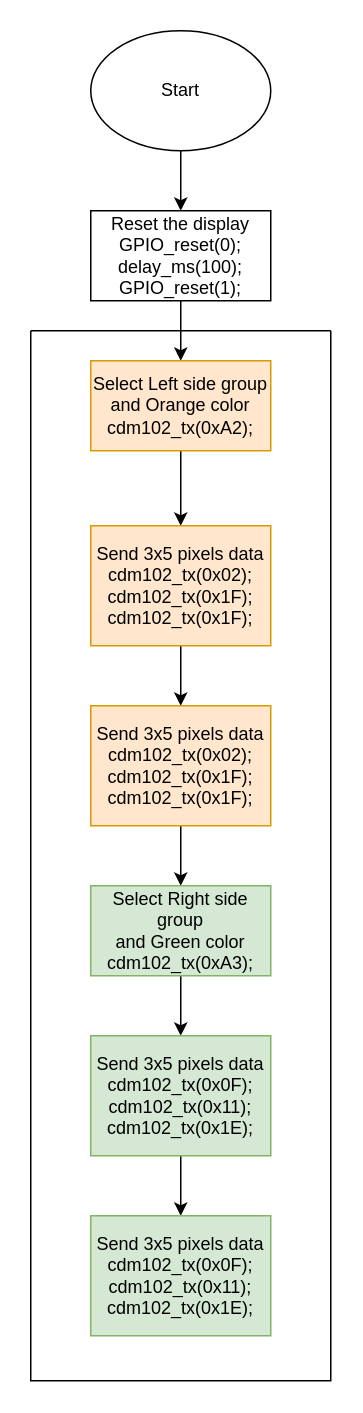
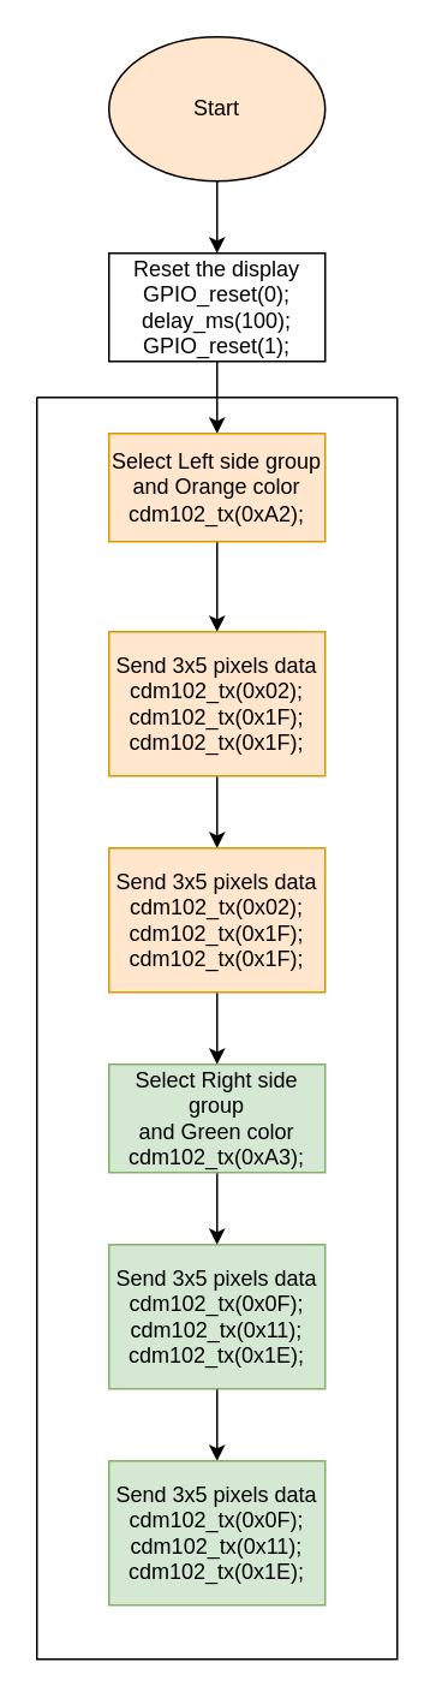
  <mxCell id="0" />
  <mxCell id="1" parent="0" />
  <mxCell id="2" style="edgeStyle=orthogonalEdgeStyle;rounded=0;orthogonalLoop=1;jettySize=auto;html=1;entryX=0.5;entryY=0;entryDx=0;entryDy=0;" edge="1" parent="1" source="3" target="5"><mxGeometry relative="1" as="geometry" /></mxCell>
- <mxCell id="3" value="Start" style="ellipse;whiteSpace=wrap;html=1;" vertex="1" parent="1"><mxGeometry x="60" y="20" width="120" height="80" as="geometry" /></mxCell>
+ <mxCell id="3" value="Start" style="ellipse;whiteSpace=wrap;html=1;fillColor=#ffe6cc;" vertex="1" parent="1"><mxGeometry x="60" y="20" width="120" height="80" as="geometry" /></mxCell>
  <mxCell id="4" style="edgeStyle=orthogonalEdgeStyle;rounded=0;orthogonalLoop=1;jettySize=auto;html=1;" edge="1" parent="1" source="5"><mxGeometry relative="1" as="geometry"><mxPoint x="120" y="240" as="targetPoint" /></mxGeometry></mxCell>
  <mxCell id="5" value="Reset the display&lt;br&gt;GPIO_reset(0);&lt;br&gt;delay_ms(100);&lt;br&gt;GPIO_reset(1);" style="rounded=0;whiteSpace=wrap;html=1;" vertex="1" parent="1"><mxGeometry x="60" y="140" width="120" height="60" as="geometry" /></mxCell>
  <mxCell id="6" style="edgeStyle=orthogonalEdgeStyle;rounded=0;orthogonalLoop=1;jettySize=auto;html=1;" edge="1" parent="1" source="7"><mxGeometry relative="1" as="geometry"><mxPoint x="120" y="350" as="targetPoint" /></mxGeometry></mxCell>
  <mxCell id="7" value="Select Left side group&lt;br&gt;and Orange color&lt;br&gt;cdm102_tx(0xA2);" style="rounded=0;whiteSpace=wrap;html=1;fillColor=#ffe6cc;strokeColor=#d79b00;" vertex="1" parent="1"><mxGeometry x="60" y="240" width="120" height="60" as="geometry" /></mxCell>
  <mxCell id="8" style="edgeStyle=orthogonalEdgeStyle;rounded=0;orthogonalLoop=1;jettySize=auto;html=1;" edge="1" parent="1" source="9"><mxGeometry relative="1" as="geometry"><mxPoint x="120" y="470" as="targetPoint" /></mxGeometry></mxCell>
  <mxCell id="9" value="Send 3x5 pixels data&lt;br&gt;cdm102_tx(0x02);&lt;br&gt;cdm102_tx(0x1F);&lt;br&gt;cdm102_tx(0x1F);" style="rounded=0;whiteSpace=wrap;html=1;fillColor=#ffe6cc;strokeColor=#d79b00;" vertex="1" parent="1"><mxGeometry x="60" y="350" width="120" height="80" as="geometry" /></mxCell>
  <mxCell id="10" style="edgeStyle=orthogonalEdgeStyle;rounded=0;orthogonalLoop=1;jettySize=auto;html=1;" edge="1" parent="1" source="11"><mxGeometry relative="1" as="geometry"><mxPoint x="120" y="590" as="targetPoint" /></mxGeometry></mxCell>
  <mxCell id="11" value="Send 3x5 pixels data&lt;br&gt;cdm102_tx(0x02);&lt;br&gt;cdm102_tx(0x1F);&lt;br&gt;cdm102_tx(0x1F);" style="rounded=0;whiteSpace=wrap;html=1;fillColor=#ffe6cc;strokeColor=#d79b00;" vertex="1" parent="1"><mxGeometry x="60" y="470" width="120" height="80" as="geometry" /></mxCell>
  <mxCell id="12" style="edgeStyle=orthogonalEdgeStyle;rounded=0;orthogonalLoop=1;jettySize=auto;html=1;" edge="1" parent="1" source="13"><mxGeometry relative="1" as="geometry"><mxPoint x="120" y="690" as="targetPoint" /></mxGeometry></mxCell>
  <mxCell id="13" value="Select Right side group&lt;br&gt;and Green color&lt;br&gt;cdm102_tx(0xA3);" style="rounded=0;whiteSpace=wrap;html=1;fillColor=#d5e8d4;strokeColor=#82b366;" vertex="1" parent="1"><mxGeometry x="60" y="590" width="120" height="60" as="geometry" /></mxCell>
  <mxCell id="14" style="edgeStyle=orthogonalEdgeStyle;rounded=0;orthogonalLoop=1;jettySize=auto;html=1;" edge="1" parent="1" source="15"><mxGeometry relative="1" as="geometry"><mxPoint x="120" y="810" as="targetPoint" /></mxGeometry></mxCell>
  <mxCell id="15" value="Send 3x5 pixels data&lt;br&gt;cdm102_tx(0x0F);&lt;br&gt;cdm102_tx(0x11);&lt;br&gt;cdm102_tx(0x1E);" style="rounded=0;whiteSpace=wrap;html=1;fillColor=#d5e8d4;strokeColor=#82b366;" vertex="1" parent="1"><mxGeometry x="60" y="690" width="120" height="80" as="geometry" /></mxCell>
  <mxCell id="16" value="Send 3x5 pixels data&lt;br&gt;cdm102_tx(0x0F);&lt;br&gt;cdm102_tx(0x11);&lt;br&gt;cdm102_tx(0x1E);" style="rounded=0;whiteSpace=wrap;html=1;fillColor=#d5e8d4;strokeColor=#82b366;" vertex="1" parent="1"><mxGeometry x="60" y="810" width="120" height="80" as="geometry" /></mxCell>
  <mxCell id="17" value="" style="swimlane;startSize=0;" vertex="1" parent="1"><mxGeometry x="20" y="220" width="200" height="700" as="geometry" /></mxCell>
